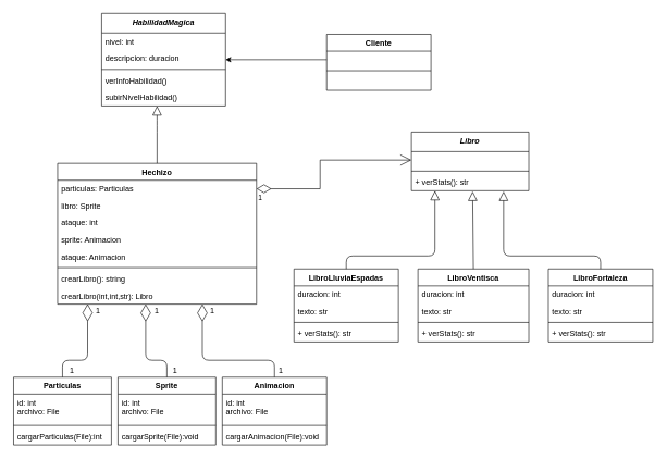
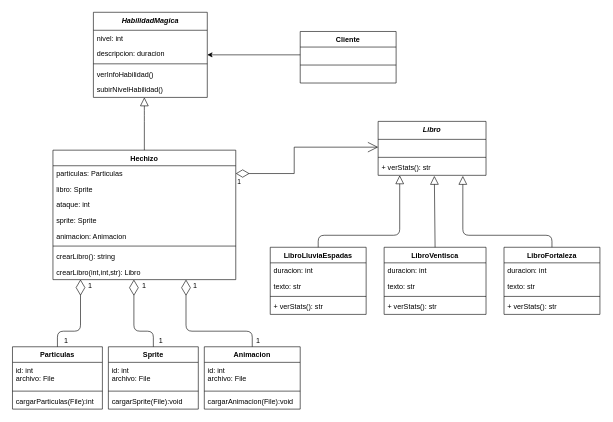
  <mxCell id="0" />
  <mxCell id="1" parent="0" />
  <mxCell id="2" value="Cliente" style="swimlane;fontStyle=1;align=center;verticalAlign=top;childLayout=stackLayout;horizontal=1;startSize=26;horizontalStack=0;resizeParent=1;resizeParentMax=0;resizeLast=0;collapsible=1;marginBottom=0;" parent="1" vertex="1"><mxGeometry x="500" y="52" width="160" height="86" as="geometry" /></mxCell>
  <mxCell id="3" value=" " style="text;strokeColor=none;fillColor=none;align=left;verticalAlign=top;spacingLeft=4;spacingRight=4;overflow=hidden;rotatable=0;points=[[0,0.5],[1,0.5]];portConstraint=eastwest;" parent="2" vertex="1"><mxGeometry y="26" width="160" height="26" as="geometry" /></mxCell>
  <mxCell id="4" value="" style="line;strokeWidth=1;fillColor=none;align=left;verticalAlign=middle;spacingTop=-1;spacingLeft=3;spacingRight=3;rotatable=0;labelPosition=right;points=[];portConstraint=eastwest;" parent="2" vertex="1"><mxGeometry y="52" width="160" height="8" as="geometry" /></mxCell>
  <mxCell id="5" value=" " style="text;strokeColor=none;fillColor=none;align=left;verticalAlign=top;spacingLeft=4;spacingRight=4;overflow=hidden;rotatable=0;points=[[0,0.5],[1,0.5]];portConstraint=eastwest;" parent="2" vertex="1"><mxGeometry y="60" width="160" height="26" as="geometry" /></mxCell>
  <mxCell id="6" value="HabilidadMagica" style="swimlane;fontStyle=3;align=center;verticalAlign=top;childLayout=stackLayout;horizontal=1;startSize=30;horizontalStack=0;resizeParent=1;resizeParentMax=0;resizeLast=0;collapsible=1;marginBottom=0;" parent="1" vertex="1"><mxGeometry x="155" y="20" width="190" height="142" as="geometry" /></mxCell>
  <mxCell id="7" value="nivel: int" style="text;strokeColor=none;fillColor=none;align=left;verticalAlign=top;spacingLeft=4;spacingRight=4;overflow=hidden;rotatable=0;points=[[0,0.5],[1,0.5]];portConstraint=eastwest;" parent="6" vertex="1"><mxGeometry y="30" width="190" height="26" as="geometry" /></mxCell>
  <mxCell id="8" value="descripcion: duracion" style="text;strokeColor=none;fillColor=none;align=left;verticalAlign=top;spacingLeft=4;spacingRight=4;overflow=hidden;rotatable=0;points=[[0,0.5],[1,0.5]];portConstraint=eastwest;" parent="6" vertex="1"><mxGeometry y="56" width="190" height="26" as="geometry" /></mxCell>
  <mxCell id="9" value="" style="line;strokeWidth=1;fillColor=none;align=left;verticalAlign=middle;spacingTop=-1;spacingLeft=3;spacingRight=3;rotatable=0;labelPosition=right;points=[];portConstraint=eastwest;" parent="6" vertex="1"><mxGeometry y="82" width="190" height="8" as="geometry" /></mxCell>
  <mxCell id="10" value="verInfoHabilidad()" style="text;strokeColor=none;fillColor=none;align=left;verticalAlign=top;spacingLeft=4;spacingRight=4;overflow=hidden;rotatable=0;points=[[0,0.5],[1,0.5]];portConstraint=eastwest;" parent="6" vertex="1"><mxGeometry y="90" width="190" height="26" as="geometry" /></mxCell>
  <mxCell id="11" value="subirNivelHabilidad()" style="text;strokeColor=none;fillColor=none;align=left;verticalAlign=top;spacingLeft=4;spacingRight=4;overflow=hidden;rotatable=0;points=[[0,0.5],[1,0.5]];portConstraint=eastwest;" parent="6" vertex="1"><mxGeometry y="116" width="190" height="26" as="geometry" /></mxCell>
  <mxCell id="12" value="Hechizo" style="swimlane;fontStyle=1;align=center;verticalAlign=top;childLayout=stackLayout;horizontal=1;startSize=26;horizontalStack=0;resizeParent=1;resizeParentMax=0;resizeLast=0;collapsible=1;marginBottom=0;" parent="1" vertex="1"><mxGeometry x="87.5" y="250" width="305" height="216" as="geometry" /></mxCell>
  <mxCell id="13" value="particulas: Particulas" style="text;strokeColor=none;fillColor=none;align=left;verticalAlign=top;spacingLeft=4;spacingRight=4;overflow=hidden;rotatable=0;points=[[0,0.5],[1,0.5]];portConstraint=eastwest;" parent="12" vertex="1"><mxGeometry y="26" width="305" height="26" as="geometry" /></mxCell>
  <mxCell id="14" value="libro: Sprite" style="text;strokeColor=none;fillColor=none;align=left;verticalAlign=top;spacingLeft=4;spacingRight=4;overflow=hidden;rotatable=0;points=[[0,0.5],[1,0.5]];portConstraint=eastwest;" parent="12" vertex="1"><mxGeometry y="52" width="305" height="26" as="geometry" /></mxCell>
  <mxCell id="15" value="ataque: int" style="text;strokeColor=none;fillColor=none;align=left;verticalAlign=top;spacingLeft=4;spacingRight=4;overflow=hidden;rotatable=0;points=[[0,0.5],[1,0.5]];portConstraint=eastwest;" parent="12" vertex="1"><mxGeometry y="78" width="305" height="26" as="geometry" /></mxCell>
- <mxCell id="16" value="sprite: Animacion" style="text;strokeColor=none;fillColor=none;align=left;verticalAlign=top;spacingLeft=4;spacingRight=4;overflow=hidden;rotatable=0;points=[[0,0.5],[1,0.5]];portConstraint=eastwest;" parent="12" vertex="1"><mxGeometry y="104" width="305" height="26" as="geometry" /></mxCell>
- <mxCell id="17" value="ataque: Animacion" style="text;strokeColor=none;fillColor=none;align=left;verticalAlign=top;spacingLeft=4;spacingRight=4;overflow=hidden;rotatable=0;points=[[0,0.5],[1,0.5]];portConstraint=eastwest;" parent="12" vertex="1"><mxGeometry y="130" width="305" height="26" as="geometry" /></mxCell>
+ <mxCell id="16" value="sprite: Sprite" style="text;strokeColor=none;fillColor=none;align=left;verticalAlign=top;spacingLeft=4;spacingRight=4;overflow=hidden;rotatable=0;points=[[0,0.5],[1,0.5]];portConstraint=eastwest;" parent="12" vertex="1"><mxGeometry y="104" width="305" height="26" as="geometry" /></mxCell>
+ <mxCell id="17" value="animacion: Animacion" style="text;strokeColor=none;fillColor=none;align=left;verticalAlign=top;spacingLeft=4;spacingRight=4;overflow=hidden;rotatable=0;points=[[0,0.5],[1,0.5]];portConstraint=eastwest;" parent="12" vertex="1"><mxGeometry y="130" width="305" height="26" as="geometry" /></mxCell>
  <mxCell id="18" value="" style="line;strokeWidth=1;fillColor=none;align=left;verticalAlign=middle;spacingTop=-1;spacingLeft=3;spacingRight=3;rotatable=0;labelPosition=right;points=[];portConstraint=eastwest;" parent="12" vertex="1"><mxGeometry y="156" width="305" height="8" as="geometry" /></mxCell>
  <mxCell id="19" value="crearLibro(): string" style="text;strokeColor=none;fillColor=none;align=left;verticalAlign=top;spacingLeft=4;spacingRight=4;overflow=hidden;rotatable=0;points=[[0,0.5],[1,0.5]];portConstraint=eastwest;" parent="12" vertex="1"><mxGeometry y="164" width="305" height="26" as="geometry" /></mxCell>
  <mxCell id="20" value="crearLibro(int,int,str): Libro" style="text;strokeColor=none;fillColor=none;align=left;verticalAlign=top;spacingLeft=4;spacingRight=4;overflow=hidden;rotatable=0;points=[[0,0.5],[1,0.5]];portConstraint=eastwest;" parent="12" vertex="1"><mxGeometry y="190" width="305" height="26" as="geometry" /></mxCell>
  <mxCell id="21" value="Libro" style="swimlane;fontStyle=3;align=center;verticalAlign=top;childLayout=stackLayout;horizontal=1;startSize=30;horizontalStack=0;resizeParent=1;resizeParentMax=0;resizeLast=0;collapsible=1;marginBottom=0;" parent="1" vertex="1"><mxGeometry x="630" y="202" width="180" height="90" as="geometry" /></mxCell>
  <mxCell id="22" value=" " style="text;strokeColor=none;fillColor=none;align=left;verticalAlign=top;spacingLeft=4;spacingRight=4;overflow=hidden;rotatable=0;points=[[0,0.5],[1,0.5]];portConstraint=eastwest;" parent="21" vertex="1"><mxGeometry y="30" width="180" height="26" as="geometry" /></mxCell>
  <mxCell id="23" value="" style="line;strokeWidth=1;fillColor=none;align=left;verticalAlign=middle;spacingTop=-1;spacingLeft=3;spacingRight=3;rotatable=0;labelPosition=right;points=[];portConstraint=eastwest;" parent="21" vertex="1"><mxGeometry y="56" width="180" height="8" as="geometry" /></mxCell>
  <mxCell id="24" value="+ verStats(): str" style="text;strokeColor=none;fillColor=none;align=left;verticalAlign=top;spacingLeft=4;spacingRight=4;overflow=hidden;rotatable=0;points=[[0,0.5],[1,0.5]];portConstraint=eastwest;" parent="21" vertex="1"><mxGeometry y="64" width="180" height="26" as="geometry" /></mxCell>
  <mxCell id="25" value="LibroLluviaEspadas" style="swimlane;fontStyle=1;align=center;verticalAlign=top;childLayout=stackLayout;horizontal=1;startSize=26;horizontalStack=0;resizeParent=1;resizeParentMax=0;resizeLast=0;collapsible=1;marginBottom=0;" parent="1" vertex="1"><mxGeometry x="450" y="412" width="160" height="112" as="geometry" /></mxCell>
  <mxCell id="26" value="duracion: int" style="text;strokeColor=none;fillColor=none;align=left;verticalAlign=top;spacingLeft=4;spacingRight=4;overflow=hidden;rotatable=0;points=[[0,0.5],[1,0.5]];portConstraint=eastwest;" parent="25" vertex="1"><mxGeometry y="26" width="160" height="26" as="geometry" /></mxCell>
  <mxCell id="27" value="texto: str" style="text;strokeColor=none;fillColor=none;align=left;verticalAlign=top;spacingLeft=4;spacingRight=4;overflow=hidden;rotatable=0;points=[[0,0.5],[1,0.5]];portConstraint=eastwest;" parent="25" vertex="1"><mxGeometry y="52" width="160" height="26" as="geometry" /></mxCell>
  <mxCell id="28" value="" style="line;strokeWidth=1;fillColor=none;align=left;verticalAlign=middle;spacingTop=-1;spacingLeft=3;spacingRight=3;rotatable=0;labelPosition=right;points=[];portConstraint=eastwest;" parent="25" vertex="1"><mxGeometry y="78" width="160" height="8" as="geometry" /></mxCell>
  <mxCell id="29" value="+ verStats(): str" style="text;strokeColor=none;fillColor=none;align=left;verticalAlign=top;spacingLeft=4;spacingRight=4;overflow=hidden;rotatable=0;points=[[0,0.5],[1,0.5]];portConstraint=eastwest;" parent="25" vertex="1"><mxGeometry y="86" width="160" height="26" as="geometry" /></mxCell>
  <mxCell id="30" value="Animacion" style="swimlane;fontStyle=1;align=center;verticalAlign=top;childLayout=stackLayout;horizontal=1;startSize=26;horizontalStack=0;resizeParent=1;resizeParentMax=0;resizeLast=0;collapsible=1;marginBottom=0;" parent="1" vertex="1"><mxGeometry x="340" y="578" width="160" height="104" as="geometry" /></mxCell>
  <mxCell id="31" value="id: int&#10;archivo: File" style="text;strokeColor=none;fillColor=none;align=left;verticalAlign=top;spacingLeft=4;spacingRight=4;overflow=hidden;rotatable=0;points=[[0,0.5],[1,0.5]];portConstraint=eastwest;" parent="30" vertex="1"><mxGeometry y="26" width="160" height="44" as="geometry" /></mxCell>
  <mxCell id="32" value="" style="line;strokeWidth=1;fillColor=none;align=left;verticalAlign=middle;spacingTop=-1;spacingLeft=3;spacingRight=3;rotatable=0;labelPosition=right;points=[];portConstraint=eastwest;" parent="30" vertex="1"><mxGeometry y="70" width="160" height="8" as="geometry" /></mxCell>
  <mxCell id="33" value="cargarAnimacion(File):void" style="text;strokeColor=none;fillColor=none;align=left;verticalAlign=top;spacingLeft=4;spacingRight=4;overflow=hidden;rotatable=0;points=[[0,0.5],[1,0.5]];portConstraint=eastwest;" parent="30" vertex="1"><mxGeometry y="78" width="160" height="26" as="geometry" /></mxCell>
  <mxCell id="34" value="Sprite" style="swimlane;fontStyle=1;align=center;verticalAlign=top;childLayout=stackLayout;horizontal=1;startSize=26;horizontalStack=0;resizeParent=1;resizeParentMax=0;resizeLast=0;collapsible=1;marginBottom=0;" parent="1" vertex="1"><mxGeometry x="180" y="578" width="150" height="104" as="geometry" /></mxCell>
  <mxCell id="35" value="id: int&#10;archivo: File" style="text;strokeColor=none;fillColor=none;align=left;verticalAlign=top;spacingLeft=4;spacingRight=4;overflow=hidden;rotatable=0;points=[[0,0.5],[1,0.5]];portConstraint=eastwest;" parent="34" vertex="1"><mxGeometry y="26" width="150" height="44" as="geometry" /></mxCell>
  <mxCell id="36" value="" style="line;strokeWidth=1;fillColor=none;align=left;verticalAlign=middle;spacingTop=-1;spacingLeft=3;spacingRight=3;rotatable=0;labelPosition=right;points=[];portConstraint=eastwest;" parent="34" vertex="1"><mxGeometry y="70" width="150" height="8" as="geometry" /></mxCell>
  <mxCell id="37" value="cargarSprite(File):void" style="text;strokeColor=none;fillColor=none;align=left;verticalAlign=top;spacingLeft=4;spacingRight=4;overflow=hidden;rotatable=0;points=[[0,0.5],[1,0.5]];portConstraint=eastwest;" parent="34" vertex="1"><mxGeometry y="78" width="150" height="26" as="geometry" /></mxCell>
  <mxCell id="38" value="Particulas" style="swimlane;fontStyle=1;align=center;verticalAlign=top;childLayout=stackLayout;horizontal=1;startSize=26;horizontalStack=0;resizeParent=1;resizeParentMax=0;resizeLast=0;collapsible=1;marginBottom=0;" parent="1" vertex="1"><mxGeometry x="20" y="578" width="150" height="104" as="geometry" /></mxCell>
  <mxCell id="39" value="id: int&#10;archivo: File" style="text;strokeColor=none;fillColor=none;align=left;verticalAlign=top;spacingLeft=4;spacingRight=4;overflow=hidden;rotatable=0;points=[[0,0.5],[1,0.5]];portConstraint=eastwest;" parent="38" vertex="1"><mxGeometry y="26" width="150" height="44" as="geometry" /></mxCell>
  <mxCell id="40" value="" style="line;strokeWidth=1;fillColor=none;align=left;verticalAlign=middle;spacingTop=-1;spacingLeft=3;spacingRight=3;rotatable=0;labelPosition=right;points=[];portConstraint=eastwest;" parent="38" vertex="1"><mxGeometry y="70" width="150" height="8" as="geometry" /></mxCell>
  <mxCell id="41" value="cargarParticulas(File):int" style="text;strokeColor=none;fillColor=none;align=left;verticalAlign=top;spacingLeft=4;spacingRight=4;overflow=hidden;rotatable=0;points=[[0,0.5],[1,0.5]];portConstraint=eastwest;" parent="38" vertex="1"><mxGeometry y="78" width="150" height="26" as="geometry" /></mxCell>
  <mxCell id="42" style="edgeStyle=orthogonalEdgeStyle;rounded=0;orthogonalLoop=1;jettySize=auto;html=1;exitX=0;exitY=0.5;exitDx=0;exitDy=0;" parent="1" source="3" target="6" edge="1"><mxGeometry relative="1" as="geometry"><mxPoint x="380" y="95" as="targetPoint" /></mxGeometry></mxCell>
  <mxCell id="43" value="LibroVentisca" style="swimlane;fontStyle=1;align=center;verticalAlign=top;childLayout=stackLayout;horizontal=1;startSize=26;horizontalStack=0;resizeParent=1;resizeParentMax=0;resizeLast=0;collapsible=1;marginBottom=0;whiteSpace=wrap;" parent="1" vertex="1"><mxGeometry x="640" y="412" width="170" height="112" as="geometry" /></mxCell>
  <mxCell id="44" value="duracion: int" style="text;strokeColor=none;fillColor=none;align=left;verticalAlign=top;spacingLeft=4;spacingRight=4;overflow=hidden;rotatable=0;points=[[0,0.5],[1,0.5]];portConstraint=eastwest;" parent="43" vertex="1"><mxGeometry y="26" width="170" height="26" as="geometry" /></mxCell>
  <mxCell id="45" value="texto: str" style="text;strokeColor=none;fillColor=none;align=left;verticalAlign=top;spacingLeft=4;spacingRight=4;overflow=hidden;rotatable=0;points=[[0,0.5],[1,0.5]];portConstraint=eastwest;" parent="43" vertex="1"><mxGeometry y="52" width="170" height="26" as="geometry" /></mxCell>
  <mxCell id="46" value="" style="line;strokeWidth=1;fillColor=none;align=left;verticalAlign=middle;spacingTop=-1;spacingLeft=3;spacingRight=3;rotatable=0;labelPosition=right;points=[];portConstraint=eastwest;" parent="43" vertex="1"><mxGeometry y="78" width="170" height="8" as="geometry" /></mxCell>
  <mxCell id="47" value="+ verStats(): str" style="text;strokeColor=none;fillColor=none;align=left;verticalAlign=top;spacingLeft=4;spacingRight=4;overflow=hidden;rotatable=0;points=[[0,0.5],[1,0.5]];portConstraint=eastwest;" parent="43" vertex="1"><mxGeometry y="86" width="170" height="26" as="geometry" /></mxCell>
  <mxCell id="48" value="LibroFortaleza" style="swimlane;fontStyle=1;align=center;verticalAlign=top;childLayout=stackLayout;horizontal=1;startSize=26;horizontalStack=0;resizeParent=1;resizeParentMax=0;resizeLast=0;collapsible=1;marginBottom=0;" parent="1" vertex="1"><mxGeometry x="840" y="412" width="160" height="112" as="geometry" /></mxCell>
  <mxCell id="49" value="duracion: int" style="text;strokeColor=none;fillColor=none;align=left;verticalAlign=top;spacingLeft=4;spacingRight=4;overflow=hidden;rotatable=0;points=[[0,0.5],[1,0.5]];portConstraint=eastwest;" parent="48" vertex="1"><mxGeometry y="26" width="160" height="26" as="geometry" /></mxCell>
  <mxCell id="50" value="texto: str" style="text;strokeColor=none;fillColor=none;align=left;verticalAlign=top;spacingLeft=4;spacingRight=4;overflow=hidden;rotatable=0;points=[[0,0.5],[1,0.5]];portConstraint=eastwest;" parent="48" vertex="1"><mxGeometry y="52" width="160" height="26" as="geometry" /></mxCell>
  <mxCell id="51" value="" style="line;strokeWidth=1;fillColor=none;align=left;verticalAlign=middle;spacingTop=-1;spacingLeft=3;spacingRight=3;rotatable=0;labelPosition=right;points=[];portConstraint=eastwest;" parent="48" vertex="1"><mxGeometry y="78" width="160" height="8" as="geometry" /></mxCell>
  <mxCell id="52" value="+ verStats(): str" style="text;strokeColor=none;fillColor=none;align=left;verticalAlign=top;spacingLeft=4;spacingRight=4;overflow=hidden;rotatable=0;points=[[0,0.5],[1,0.5]];portConstraint=eastwest;" parent="48" vertex="1"><mxGeometry y="86" width="160" height="26" as="geometry" /></mxCell>
  <mxCell id="53" style="rounded=0;orthogonalLoop=1;jettySize=auto;html=1;endArrow=diamondThin;endFill=0;startSize=15;endSize=20;startArrow=open;startFill=0;edgeStyle=elbowEdgeStyle;entryX=1;entryY=0.5;entryDx=0;entryDy=0;exitX=0;exitY=0.5;exitDx=0;exitDy=0;" parent="1" source="22" target="13" edge="1"><mxGeometry relative="1" as="geometry"><mxPoint x="710" y="162" as="sourcePoint" /><mxPoint x="490" y="341" as="targetPoint" /><Array as="points"><mxPoint x="490" y="292" /><mxPoint x="590" y="172" /><mxPoint x="510" y="272" /><mxPoint x="600" y="182" /></Array></mxGeometry></mxCell>
  <mxCell id="54" value="1" style="edgeLabel;html=1;align=center;verticalAlign=middle;resizable=0;points=[];" parent="53" vertex="1" connectable="0"><mxGeometry x="0.87" y="-4" relative="1" as="geometry"><mxPoint x="-14" y="17" as="offset" /></mxGeometry></mxCell>
  <mxCell id="55" value="1" style="text;html=1;strokeColor=none;fillColor=none;align=center;verticalAlign=middle;whiteSpace=wrap;rounded=0;" parent="1" vertex="1"><mxGeometry x="90" y="558" width="40" height="20" as="geometry" /></mxCell>
  <mxCell id="56" value="1" style="text;html=1;strokeColor=none;fillColor=none;align=center;verticalAlign=middle;whiteSpace=wrap;rounded=0;" parent="1" vertex="1"><mxGeometry x="305" y="466" width="40" height="20" as="geometry" /></mxCell>
  <mxCell id="57" value="1" style="text;html=1;strokeColor=none;fillColor=none;align=center;verticalAlign=middle;whiteSpace=wrap;rounded=0;" parent="1" vertex="1"><mxGeometry x="247.5" y="558" width="40" height="20" as="geometry" /></mxCell>
  <mxCell id="58" value="1" style="text;html=1;strokeColor=none;fillColor=none;align=center;verticalAlign=middle;whiteSpace=wrap;rounded=0;" parent="1" vertex="1"><mxGeometry x="220" y="466" width="40" height="20" as="geometry" /></mxCell>
  <mxCell id="59" value="1" style="text;html=1;strokeColor=none;fillColor=none;align=center;verticalAlign=middle;whiteSpace=wrap;rounded=0;" parent="1" vertex="1"><mxGeometry x="140" y="466" width="20" height="20" as="geometry" /></mxCell>
  <mxCell id="60" value="" style="endArrow=diamondThin;endFill=0;endSize=24;html=1;fillColor=#000000;exitX=0.5;exitY=0;exitDx=0;exitDy=0;entryX=0.118;entryY=0.991;entryDx=0;entryDy=0;entryPerimeter=0;edgeStyle=elbowEdgeStyle;elbow=vertical;" parent="1" source="38" edge="1"><mxGeometry width="160" relative="1" as="geometry"><mxPoint x="450" y="392" as="sourcePoint" /><mxPoint x="133.49" y="465.766" as="targetPoint" /><Array as="points"><mxPoint x="130" y="552" /></Array></mxGeometry></mxCell>
  <mxCell id="61" value="" style="endArrow=diamondThin;endFill=0;endSize=24;html=1;fillColor=#000000;exitX=0.5;exitY=0;exitDx=0;exitDy=0;edgeStyle=elbowEdgeStyle;elbow=vertical;entryX=0.41;entryY=1;entryDx=0;entryDy=0;entryPerimeter=0;" parent="1" source="34" edge="1"><mxGeometry width="160" relative="1" as="geometry"><mxPoint x="240" y="522" as="sourcePoint" /><mxPoint x="222.55" y="466" as="targetPoint" /><Array as="points"><mxPoint x="268" y="552" /></Array></mxGeometry></mxCell>
  <mxCell id="62" value="" style="endArrow=diamondThin;endFill=0;endSize=24;html=1;fillColor=#000000;exitX=0.5;exitY=0;exitDx=0;exitDy=0;edgeStyle=elbowEdgeStyle;elbow=vertical;entryX=0.695;entryY=1;entryDx=0;entryDy=0;entryPerimeter=0;" parent="1" source="30" edge="1"><mxGeometry width="160" relative="1" as="geometry"><mxPoint x="380" y="532" as="sourcePoint" /><mxPoint x="309.475" y="466" as="targetPoint" /><Array as="points"><mxPoint x="380" y="552" /></Array></mxGeometry></mxCell>
  <mxCell id="63" value="1" style="text;html=1;strokeColor=none;fillColor=none;align=center;verticalAlign=middle;whiteSpace=wrap;rounded=0;" parent="1" vertex="1"><mxGeometry x="410" y="558" width="40" height="20" as="geometry" /></mxCell>
  <mxCell id="64" value="" style="endArrow=block;endFill=0;endSize=12;html=1;fillColor=#000000;exitX=0.5;exitY=0;exitDx=0;exitDy=0;entryX=0.2;entryY=1;entryDx=0;entryDy=0;entryPerimeter=0;edgeStyle=elbowEdgeStyle;elbow=vertical;" parent="1" source="25" target="24" edge="1"><mxGeometry width="160" relative="1" as="geometry"><mxPoint x="560" y="381" as="sourcePoint" /><mxPoint x="626" y="298.988" as="targetPoint" /><Array as="points"><mxPoint x="560" y="392" /></Array></mxGeometry></mxCell>
  <mxCell id="65" value="" style="endArrow=block;endFill=0;endSize=12;html=1;fillColor=#000000;exitX=0.5;exitY=0;exitDx=0;exitDy=0;entryX=0.521;entryY=1.038;entryDx=0;entryDy=0;entryPerimeter=0;elbow=vertical;" parent="1" source="43" target="24" edge="1"><mxGeometry width="160" relative="1" as="geometry"><mxPoint x="800" y="352" as="sourcePoint" /><mxPoint x="732.92" y="302.004" as="targetPoint" /></mxGeometry></mxCell>
  <mxCell id="66" value="" style="endArrow=block;endFill=0;endSize=12;html=1;fillColor=#000000;exitX=0.5;exitY=0;exitDx=0;exitDy=0;entryX=0.785;entryY=1.038;entryDx=0;entryDy=0;entryPerimeter=0;edgeStyle=elbowEdgeStyle;elbow=vertical;" parent="1" source="48" target="24" edge="1"><mxGeometry width="160" relative="1" as="geometry"><mxPoint x="980" y="362" as="sourcePoint" /><mxPoint x="819.05" y="300.002" as="targetPoint" /><Array as="points"><mxPoint x="910" y="392" /></Array></mxGeometry></mxCell>
  <mxCell id="67" value="" style="endArrow=block;endFill=0;endSize=12;html=1;fillColor=#000000;exitX=0.5;exitY=0;exitDx=0;exitDy=0;edgeStyle=elbowEdgeStyle;elbow=vertical;" parent="1" source="12" edge="1"><mxGeometry width="160" relative="1" as="geometry"><mxPoint x="420" y="243" as="sourcePoint" /><mxPoint x="240" y="162" as="targetPoint" /><Array as="points"><mxPoint x="260" y="192" /><mxPoint x="520" y="295" /></Array></mxGeometry></mxCell>
